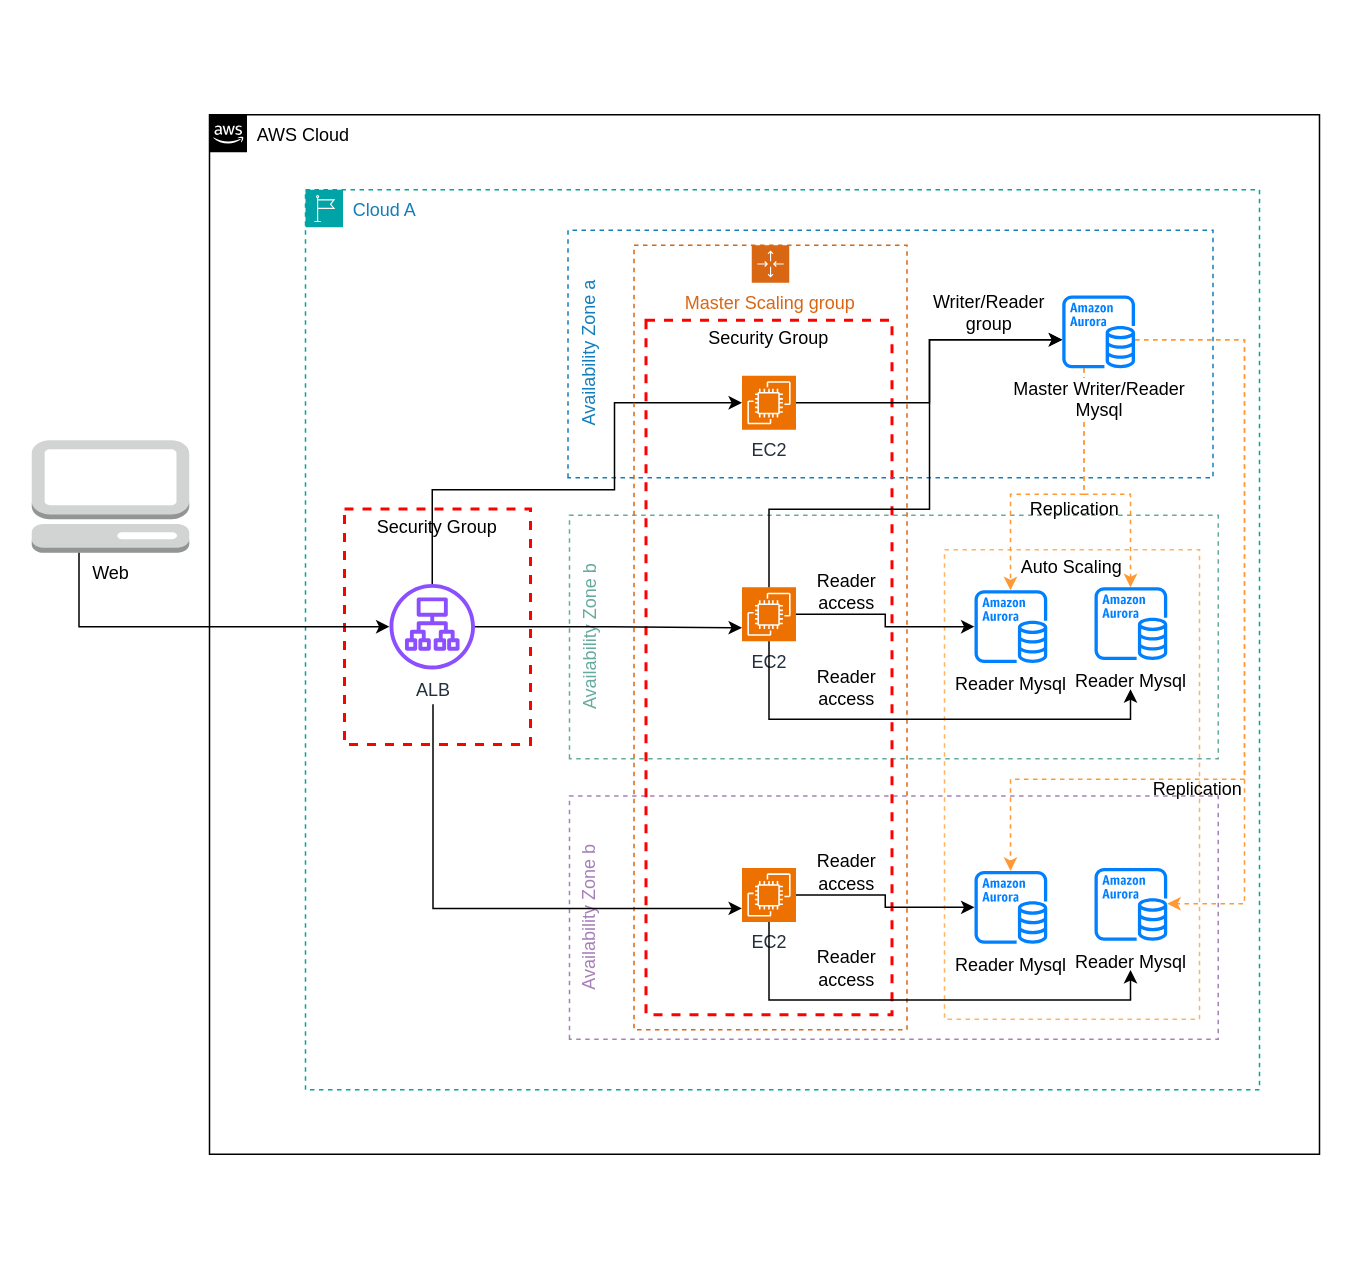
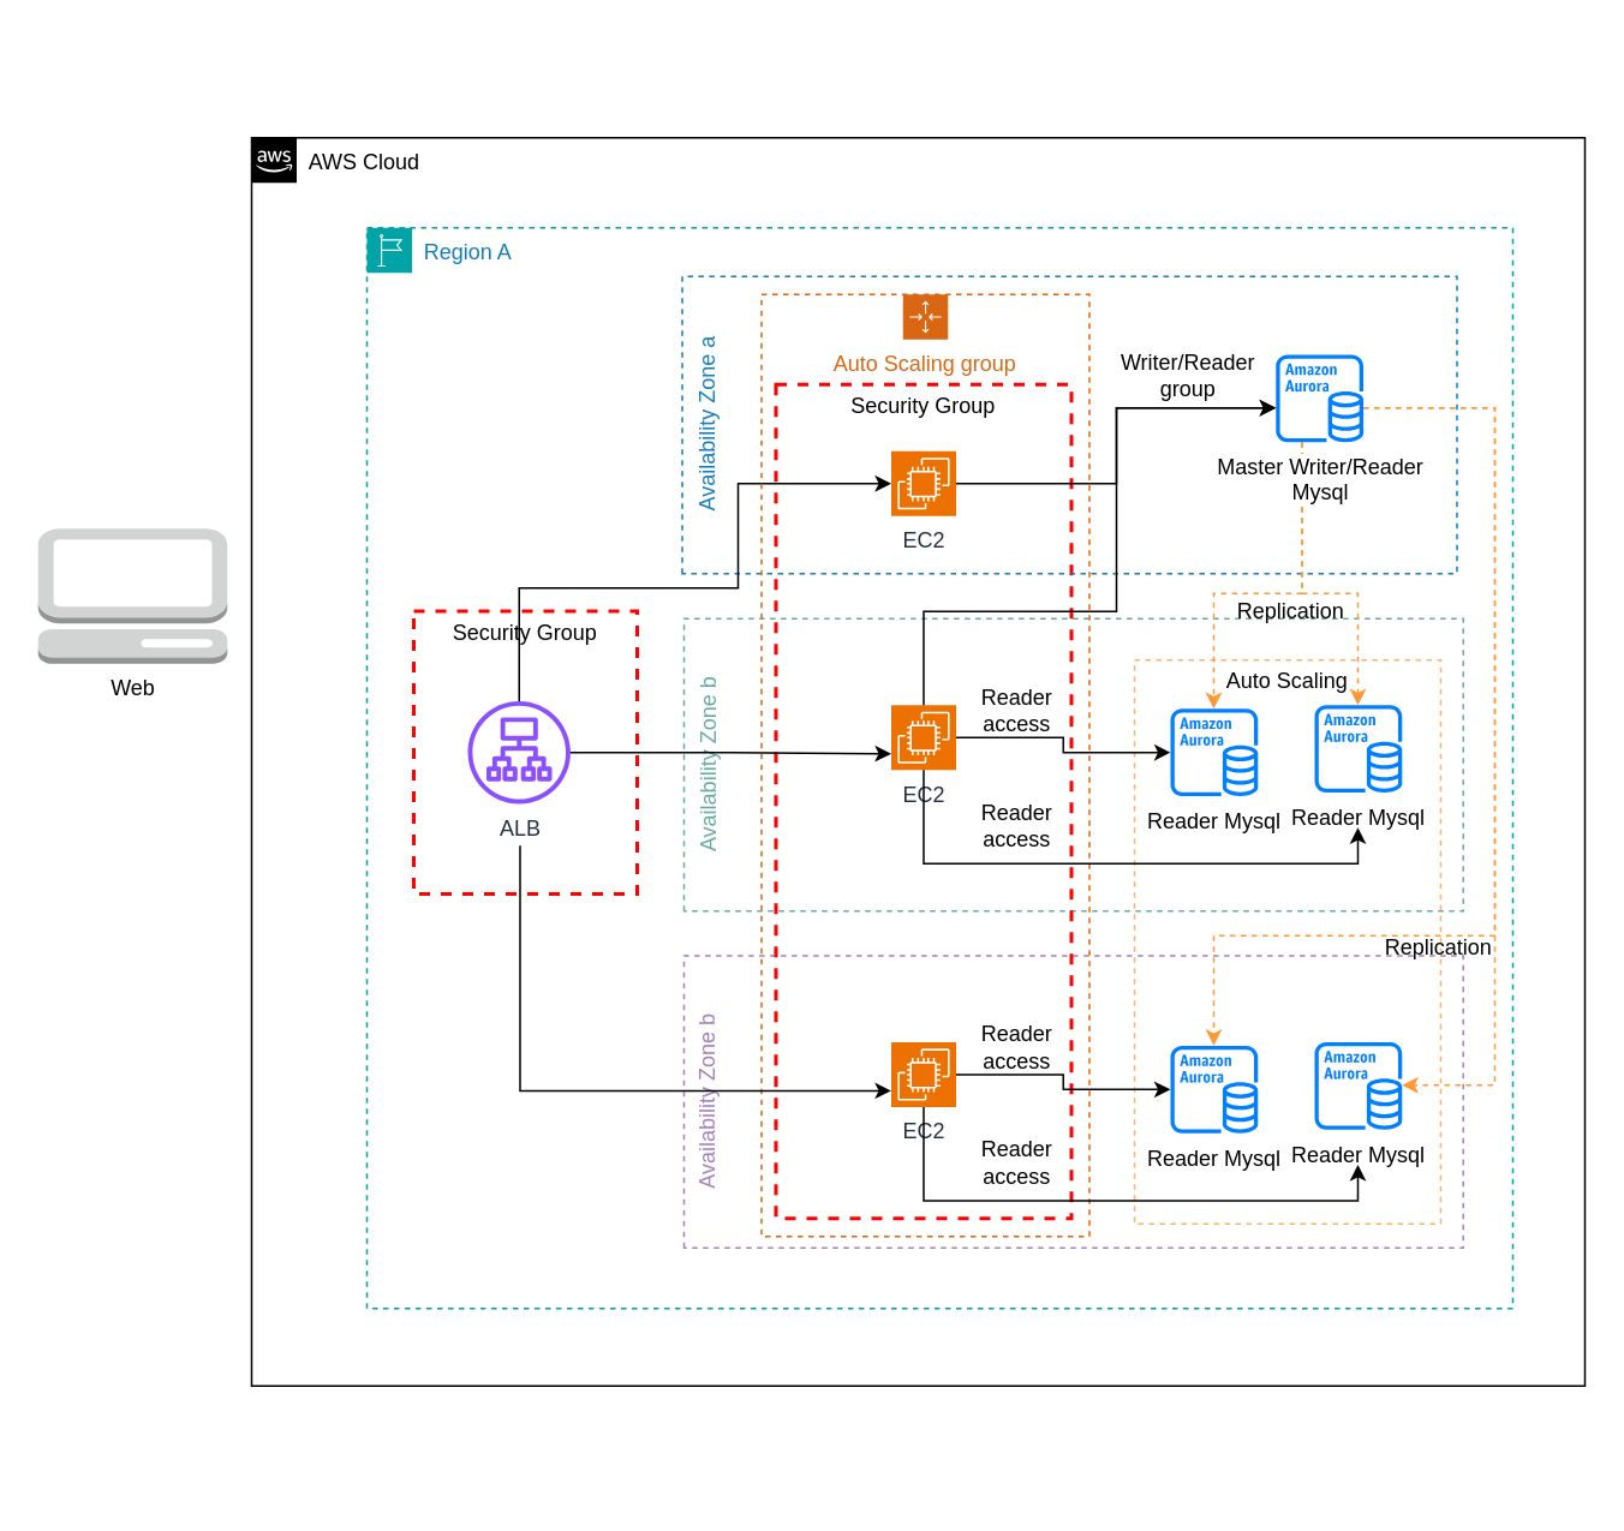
  <mxCell id="0" />
  <mxCell id="1" parent="0" />
  <mxCell id="2" value="Auto Scaling" style="fontStyle=0;verticalAlign=top;align=center;spacingTop=-2;fillColor=none;rounded=0;whiteSpace=wrap;html=1;strokeColor=#FFB366;strokeWidth=1;dashed=1;container=1;collapsible=0;expand=0;recursiveResize=0;" vertex="1" parent="1"><mxGeometry x="629" y="366" width="170" height="313" as="geometry" /></mxCell>
  <mxCell id="3" value="AWS Cloud" style="points=[[0,0],[0.25,0],[0.5,0],[0.75,0],[1,0],[1,0.25],[1,0.5],[1,0.75],[1,1],[0.75,1],[0.5,1],[0.25,1],[0,1],[0,0.75],[0,0.5],[0,0.25]];outlineConnect=0;html=1;whiteSpace=wrap;fontSize=12;fontStyle=0;container=1;pointerEvents=0;collapsible=0;recursiveResize=0;shape=mxgraph.aws4.group;grIcon=mxgraph.aws4.group_aws_cloud_alt;fillColor=none;verticalAlign=top;align=left;spacingLeft=30;dashed=0;" vertex="1" parent="1"><mxGeometry x="139" y="76" width="740" height="693" as="geometry" /></mxCell>
- <mxCell id="4" value="Cloud A" style="points=[[0,0],[0.25,0],[0.5,0],[0.75,0],[1,0],[1,0.25],[1,0.5],[1,0.75],[1,1],[0.75,1],[0.5,1],[0.25,1],[0,1],[0,0.75],[0,0.5],[0,0.25]];outlineConnect=0;gradientColor=none;html=1;whiteSpace=wrap;fontSize=12;fontStyle=0;container=1;pointerEvents=0;collapsible=0;recursiveResize=0;shape=mxgraph.aws4.group;grIcon=mxgraph.aws4.group_region;strokeColor=#00A4A6;fillColor=none;verticalAlign=top;align=left;spacingLeft=30;fontColor=#147EBA;dashed=1;" vertex="1" parent="3"><mxGeometry x="64" y="50" width="636" height="600" as="geometry" /></mxCell>
+ <mxCell id="4" value="Region A" style="points=[[0,0],[0.25,0],[0.5,0],[0.75,0],[1,0],[1,0.25],[1,0.5],[1,0.75],[1,1],[0.75,1],[0.5,1],[0.25,1],[0,1],[0,0.75],[0,0.5],[0,0.25]];outlineConnect=0;gradientColor=none;html=1;whiteSpace=wrap;fontSize=12;fontStyle=0;container=1;pointerEvents=0;collapsible=0;recursiveResize=0;shape=mxgraph.aws4.group;grIcon=mxgraph.aws4.group_region;strokeColor=#00A4A6;fillColor=none;verticalAlign=top;align=left;spacingLeft=30;fontColor=#147EBA;dashed=1;" vertex="1" parent="3"><mxGeometry x="64" y="50" width="636" height="600" as="geometry" /></mxCell>
  <mxCell id="5" value="&lt;font style=&quot;color: rgb(103, 171, 159);&quot;&gt;Availability Zone b&lt;/font&gt;" style="fillColor=none;dashed=1;verticalAlign=top;fontStyle=0;whiteSpace=wrap;html=1;strokeColor=#67AB9F;rotation=-90;" vertex="1" parent="4"><mxGeometry x="311.12" y="81.88" width="162.25" height="432.5" as="geometry" /></mxCell>
  <mxCell id="6" value="Security Group" style="fontStyle=0;verticalAlign=top;align=center;spacingTop=-2;fillColor=none;rounded=0;whiteSpace=wrap;html=1;strokeColor=#FF0000;strokeWidth=2;dashed=1;container=1;collapsible=0;expand=0;recursiveResize=0;" vertex="1" parent="4"><mxGeometry x="26" y="212.75" width="124" height="157" as="geometry" /></mxCell>
  <mxCell id="7" value="&lt;font style=&quot;color: rgb(166, 128, 184);&quot;&gt;Availability Zone b&lt;/font&gt;" style="fillColor=none;dashed=1;verticalAlign=top;fontStyle=0;whiteSpace=wrap;html=1;strokeColor=#A680B8;rotation=-90;" vertex="1" parent="4"><mxGeometry x="311.115" y="269.005" width="162.25" height="432.5" as="geometry" /></mxCell>
  <mxCell id="8" value="Security Group" style="fontStyle=0;verticalAlign=top;align=center;spacingTop=-2;fillColor=none;rounded=0;whiteSpace=wrap;html=1;strokeColor=#FF0000;strokeWidth=2;dashed=1;container=1;collapsible=0;expand=0;recursiveResize=0;" vertex="1" parent="4"><mxGeometry x="227" y="87" width="164" height="463" as="geometry" /></mxCell>
  <mxCell id="9" value="EC2" style="sketch=0;points=[[0,0,0],[0.25,0,0],[0.5,0,0],[0.75,0,0],[1,0,0],[0,1,0],[0.25,1,0],[0.5,1,0],[0.75,1,0],[1,1,0],[0,0.25,0],[0,0.5,0],[0,0.75,0],[1,0.25,0],[1,0.5,0],[1,0.75,0]];outlineConnect=0;fontColor=#232F3E;fillColor=#ED7100;strokeColor=#ffffff;dashed=0;verticalLabelPosition=bottom;verticalAlign=top;align=center;html=1;fontSize=12;fontStyle=0;aspect=fixed;shape=mxgraph.aws4.resourceIcon;resIcon=mxgraph.aws4.ec2;" vertex="1" parent="8"><mxGeometry x="64" y="178" width="36" height="36" as="geometry" /></mxCell>
  <mxCell id="10" value="Reader access" style="text;html=1;align=center;verticalAlign=middle;whiteSpace=wrap;rounded=0;" vertex="1" parent="8"><mxGeometry x="104" y="166" width="60" height="30" as="geometry" /></mxCell>
  <mxCell id="11" value="Reader access" style="text;html=1;align=center;verticalAlign=middle;whiteSpace=wrap;rounded=0;" vertex="1" parent="8"><mxGeometry x="104" y="230" width="60" height="30" as="geometry" /></mxCell>
  <mxCell id="12" value="Availability Zone a" style="fillColor=none;strokeColor=#147EBA;dashed=1;verticalAlign=top;fontStyle=0;fontColor=#147EBA;whiteSpace=wrap;html=1;rotation=-90;" vertex="1" parent="4"><mxGeometry x="307.5" y="-105.5" width="165" height="430" as="geometry" /></mxCell>
  <mxCell id="13" style="edgeStyle=orthogonalEdgeStyle;rounded=0;orthogonalLoop=1;jettySize=auto;html=1;" edge="1" parent="4" source="14" target="16"><mxGeometry relative="1" as="geometry"><Array as="points"><mxPoint x="206" y="200" /><mxPoint x="206" y="142" /></Array></mxGeometry></mxCell>
  <mxCell id="14" value="ALB" style="sketch=0;outlineConnect=0;fontColor=#232F3E;gradientColor=none;fillColor=#8C4FFF;strokeColor=none;dashed=0;verticalLabelPosition=bottom;verticalAlign=top;align=center;html=1;fontSize=12;fontStyle=0;aspect=fixed;pointerEvents=1;shape=mxgraph.aws4.application_load_balancer;" vertex="1" parent="4"><mxGeometry x="56" y="262.75" width="57" height="57" as="geometry" /></mxCell>
- <mxCell id="15" value="Master Scaling group" style="points=[[0,0],[0.25,0],[0.5,0],[0.75,0],[1,0],[1,0.25],[1,0.5],[1,0.75],[1,1],[0.75,1],[0.5,1],[0.25,1],[0,1],[0,0.75],[0,0.5],[0,0.25]];outlineConnect=0;gradientColor=none;html=1;whiteSpace=wrap;fontSize=12;fontStyle=0;container=1;pointerEvents=0;collapsible=0;recursiveResize=0;shape=mxgraph.aws4.groupCenter;grIcon=mxgraph.aws4.group_auto_scaling_group;grStroke=1;strokeColor=#D86613;fillColor=none;verticalAlign=top;align=center;fontColor=#D86613;dashed=1;spacingTop=25;" vertex="1" parent="4"><mxGeometry x="219" y="37" width="182" height="523" as="geometry" /></mxCell>
+ <mxCell id="15" value="Auto Scaling group" style="points=[[0,0],[0.25,0],[0.5,0],[0.75,0],[1,0],[1,0.25],[1,0.5],[1,0.75],[1,1],[0.75,1],[0.5,1],[0.25,1],[0,1],[0,0.75],[0,0.5],[0,0.25]];outlineConnect=0;gradientColor=none;html=1;whiteSpace=wrap;fontSize=12;fontStyle=0;container=1;pointerEvents=0;collapsible=0;recursiveResize=0;shape=mxgraph.aws4.groupCenter;grIcon=mxgraph.aws4.group_auto_scaling_group;grStroke=1;strokeColor=#D86613;fillColor=none;verticalAlign=top;align=center;fontColor=#D86613;dashed=1;spacingTop=25;" vertex="1" parent="4"><mxGeometry x="219" y="37" width="182" height="523" as="geometry" /></mxCell>
  <mxCell id="16" value="EC2" style="sketch=0;points=[[0,0,0],[0.25,0,0],[0.5,0,0],[0.75,0,0],[1,0,0],[0,1,0],[0.25,1,0],[0.5,1,0],[0.75,1,0],[1,1,0],[0,0.25,0],[0,0.5,0],[0,0.75,0],[1,0.25,0],[1,0.5,0],[1,0.75,0]];outlineConnect=0;fontColor=#232F3E;fillColor=#ED7100;strokeColor=#ffffff;dashed=0;verticalLabelPosition=bottom;verticalAlign=top;align=center;html=1;fontSize=12;fontStyle=0;aspect=fixed;shape=mxgraph.aws4.resourceIcon;resIcon=mxgraph.aws4.ec2;" vertex="1" parent="15"><mxGeometry x="72" y="87" width="36" height="36" as="geometry" /></mxCell>
  <mxCell id="17" style="edgeStyle=orthogonalEdgeStyle;rounded=0;orthogonalLoop=1;jettySize=auto;html=1;dashed=1;strokeColor=#FF9933;" edge="1" parent="4" source="21" target="22"><mxGeometry relative="1" as="geometry"><Array as="points"><mxPoint x="519" y="203" /><mxPoint x="470" y="203" /></Array></mxGeometry></mxCell>
  <mxCell id="18" style="edgeStyle=orthogonalEdgeStyle;rounded=0;orthogonalLoop=1;jettySize=auto;html=1;dashed=1;strokeColor=#FF9933;" edge="1" parent="4" source="21" target="23"><mxGeometry relative="1" as="geometry"><Array as="points"><mxPoint x="519" y="203" /><mxPoint x="550" y="203" /></Array></mxGeometry></mxCell>
  <mxCell id="19" style="edgeStyle=orthogonalEdgeStyle;rounded=0;orthogonalLoop=1;jettySize=auto;html=1;strokeColor=#FF9933;dashed=1;" edge="1" parent="4" source="21" target="35"><mxGeometry relative="1" as="geometry"><Array as="points"><mxPoint x="626" y="100" /><mxPoint x="626" y="476" /></Array></mxGeometry></mxCell>
  <mxCell id="20" style="edgeStyle=orthogonalEdgeStyle;rounded=0;orthogonalLoop=1;jettySize=auto;html=1;strokeColor=#FF9933;dashed=1;" edge="1" parent="4" source="21" target="34"><mxGeometry relative="1" as="geometry"><Array as="points"><mxPoint x="626" y="100" /><mxPoint x="626" y="393" /><mxPoint x="470" y="393" /></Array></mxGeometry></mxCell>
  <mxCell id="21" value="&lt;span style=&quot;background-color: light-dark(#ffffff, var(--ge-dark-color, #121212));&quot;&gt;Master Writer/Reader&lt;br&gt;Mysql&lt;/span&gt;" style="sketch=0;outlineConnect=0;fillColor=#007FFF;strokeColor=#36393d;dashed=0;verticalLabelPosition=bottom;verticalAlign=top;align=center;html=1;fontSize=12;fontStyle=0;aspect=fixed;pointerEvents=1;shape=mxgraph.aws4.aurora_instance;" vertex="1" parent="4"><mxGeometry x="504.5" y="70.5" width="48.5" height="48.5" as="geometry" /></mxCell>
  <mxCell id="22" value="&lt;span style=&quot;background-color: light-dark(#ffffff, var(--ge-dark-color, #121212));&quot;&gt;Reader Mysql&lt;/span&gt;" style="sketch=0;outlineConnect=0;fillColor=#007FFF;strokeColor=#36393d;dashed=0;verticalLabelPosition=bottom;verticalAlign=top;align=center;html=1;fontSize=12;fontStyle=0;aspect=fixed;pointerEvents=1;shape=mxgraph.aws4.aurora_instance;" vertex="1" parent="4"><mxGeometry x="446" y="267" width="48.5" height="48.5" as="geometry" /></mxCell>
  <mxCell id="23" value="&lt;span style=&quot;background-color: light-dark(#ffffff, var(--ge-dark-color, #121212));&quot;&gt;Reader Mysql&lt;/span&gt;" style="sketch=0;outlineConnect=0;fillColor=#007FFF;strokeColor=#36393d;dashed=0;verticalLabelPosition=bottom;verticalAlign=top;align=center;html=1;fontSize=12;fontStyle=0;aspect=fixed;pointerEvents=1;shape=mxgraph.aws4.aurora_instance;" vertex="1" parent="4"><mxGeometry x="526" y="265" width="48.5" height="48.5" as="geometry" /></mxCell>
  <mxCell id="24" style="edgeStyle=orthogonalEdgeStyle;rounded=0;orthogonalLoop=1;jettySize=auto;html=1;" edge="1" parent="4" source="16" target="21"><mxGeometry relative="1" as="geometry"><Array as="points"><mxPoint x="416" y="142" /><mxPoint x="416" y="100" /></Array></mxGeometry></mxCell>
  <mxCell id="25" value="Writer/Reader group" style="text;html=1;align=center;verticalAlign=middle;whiteSpace=wrap;rounded=0;" vertex="1" parent="4"><mxGeometry x="426" y="67" width="60" height="30" as="geometry" /></mxCell>
  <mxCell id="26" style="edgeStyle=orthogonalEdgeStyle;rounded=0;orthogonalLoop=1;jettySize=auto;html=1;" edge="1" parent="4" source="9" target="21"><mxGeometry relative="1" as="geometry"><Array as="points"><mxPoint x="309" y="213" /><mxPoint x="416" y="213" /><mxPoint x="416" y="100" /></Array></mxGeometry></mxCell>
  <mxCell id="27" style="edgeStyle=orthogonalEdgeStyle;rounded=0;orthogonalLoop=1;jettySize=auto;html=1;" edge="1" parent="4" source="9" target="22"><mxGeometry relative="1" as="geometry" /></mxCell>
  <mxCell id="28" style="edgeStyle=orthogonalEdgeStyle;rounded=0;orthogonalLoop=1;jettySize=auto;html=1;" edge="1" parent="4" source="9"><mxGeometry relative="1" as="geometry"><mxPoint x="550" y="333" as="targetPoint" /><Array as="points"><mxPoint x="309" y="353" /><mxPoint x="550" y="353" /></Array></mxGeometry></mxCell>
  <mxCell id="29" style="edgeStyle=orthogonalEdgeStyle;rounded=0;orthogonalLoop=1;jettySize=auto;html=1;entryX=0;entryY=0.75;entryDx=0;entryDy=0;entryPerimeter=0;" edge="1" parent="4" source="14" target="9"><mxGeometry relative="1" as="geometry" /></mxCell>
  <mxCell id="30" value="Replication" style="text;html=1;align=center;verticalAlign=middle;whiteSpace=wrap;rounded=0;" vertex="1" parent="4"><mxGeometry x="483" y="198" width="60" height="30" as="geometry" /></mxCell>
  <mxCell id="31" value="EC2" style="sketch=0;points=[[0,0,0],[0.25,0,0],[0.5,0,0],[0.75,0,0],[1,0,0],[0,1,0],[0.25,1,0],[0.5,1,0],[0.75,1,0],[1,1,0],[0,0.25,0],[0,0.5,0],[0,0.75,0],[1,0.25,0],[1,0.5,0],[1,0.75,0]];outlineConnect=0;fontColor=#232F3E;fillColor=#ED7100;strokeColor=#ffffff;dashed=0;verticalLabelPosition=bottom;verticalAlign=top;align=center;html=1;fontSize=12;fontStyle=0;aspect=fixed;shape=mxgraph.aws4.resourceIcon;resIcon=mxgraph.aws4.ec2;" vertex="1" parent="4"><mxGeometry x="290.995" y="452.125" width="36" height="36" as="geometry" /></mxCell>
  <mxCell id="32" value="Reader access" style="text;html=1;align=center;verticalAlign=middle;whiteSpace=wrap;rounded=0;" vertex="1" parent="4"><mxGeometry x="330.995" y="440.125" width="60" height="30" as="geometry" /></mxCell>
  <mxCell id="33" value="Reader access" style="text;html=1;align=center;verticalAlign=middle;whiteSpace=wrap;rounded=0;" vertex="1" parent="4"><mxGeometry x="330.995" y="504.125" width="60" height="30" as="geometry" /></mxCell>
  <mxCell id="34" value="&lt;span style=&quot;background-color: light-dark(#ffffff, var(--ge-dark-color, #121212));&quot;&gt;Reader Mysql&lt;/span&gt;" style="sketch=0;outlineConnect=0;fillColor=#007FFF;strokeColor=#36393d;dashed=0;verticalLabelPosition=bottom;verticalAlign=top;align=center;html=1;fontSize=12;fontStyle=0;aspect=fixed;pointerEvents=1;shape=mxgraph.aws4.aurora_instance;" vertex="1" parent="4"><mxGeometry x="445.995" y="454.125" width="48.5" height="48.5" as="geometry" /></mxCell>
  <mxCell id="35" value="&lt;span style=&quot;background-color: light-dark(#ffffff, var(--ge-dark-color, #121212));&quot;&gt;Reader Mysql&lt;/span&gt;" style="sketch=0;outlineConnect=0;fillColor=#007FFF;strokeColor=#36393d;dashed=0;verticalLabelPosition=bottom;verticalAlign=top;align=center;html=1;fontSize=12;fontStyle=0;aspect=fixed;pointerEvents=1;shape=mxgraph.aws4.aurora_instance;" vertex="1" parent="4"><mxGeometry x="525.995" y="452.125" width="48.5" height="48.5" as="geometry" /></mxCell>
  <mxCell id="36" style="edgeStyle=orthogonalEdgeStyle;rounded=0;orthogonalLoop=1;jettySize=auto;html=1;" edge="1" parent="4" source="31" target="34"><mxGeometry relative="1" as="geometry" /></mxCell>
  <mxCell id="37" style="edgeStyle=orthogonalEdgeStyle;rounded=0;orthogonalLoop=1;jettySize=auto;html=1;" edge="1" parent="4" source="31"><mxGeometry relative="1" as="geometry"><mxPoint x="549.995" y="520.125" as="targetPoint" /><Array as="points"><mxPoint x="308.995" y="540.125" /><mxPoint x="549.995" y="540.125" /></Array></mxGeometry></mxCell>
  <mxCell id="38" style="edgeStyle=orthogonalEdgeStyle;rounded=0;orthogonalLoop=1;jettySize=auto;html=1;entryX=0;entryY=0.75;entryDx=0;entryDy=0;entryPerimeter=0;" edge="1" parent="4" target="31"><mxGeometry relative="1" as="geometry"><mxPoint x="85" y="343" as="sourcePoint" /><Array as="points"><mxPoint x="85" y="479" /></Array></mxGeometry></mxCell>
  <mxCell id="39" value="Replication" style="text;html=1;align=center;verticalAlign=middle;whiteSpace=wrap;rounded=0;" vertex="1" parent="4"><mxGeometry x="565" y="385" width="60" height="30" as="geometry" /></mxCell>
  <mxCell id="40" value="Web" style="outlineConnect=0;dashed=0;verticalLabelPosition=bottom;verticalAlign=top;align=center;html=1;shape=mxgraph.aws3.management_console;fillColor=#D2D3D3;gradientColor=none;" vertex="1" parent="1"><mxGeometry x="20.5" y="293" width="105" height="75" as="geometry" /></mxCell>
- <mxCell id="41" style="edgeStyle=orthogonalEdgeStyle;rounded=0;orthogonalLoop=1;jettySize=auto;html=1;" edge="1" parent="1" source="40" target="14"><mxGeometry relative="1" as="geometry"><mxPoint x="239" y="249" as="targetPoint" /><Array as="points"><mxPoint x="52" y="299" /></Array></mxGeometry></mxCell>
